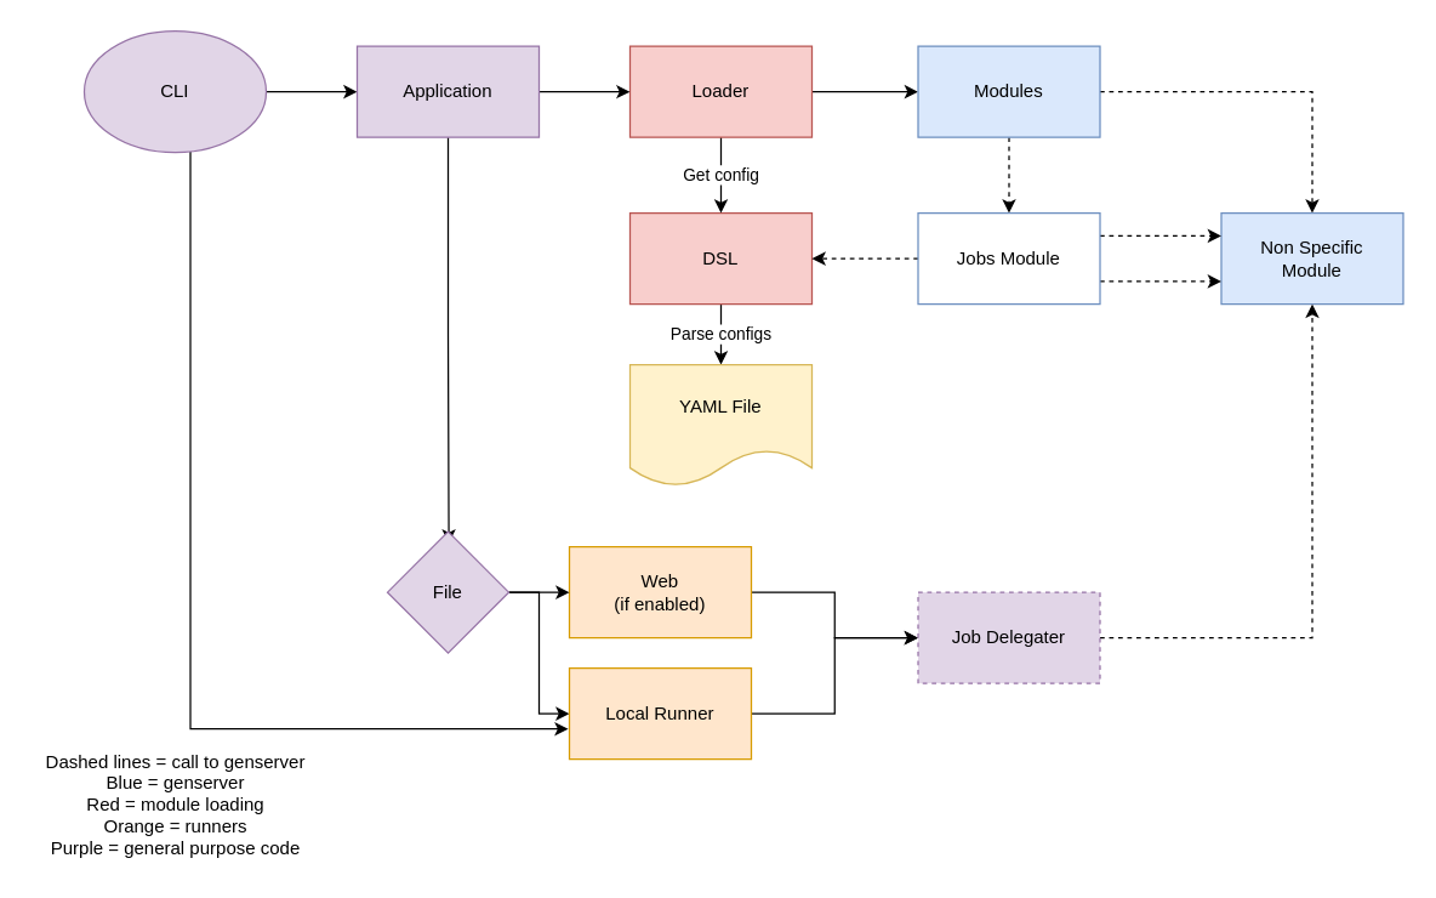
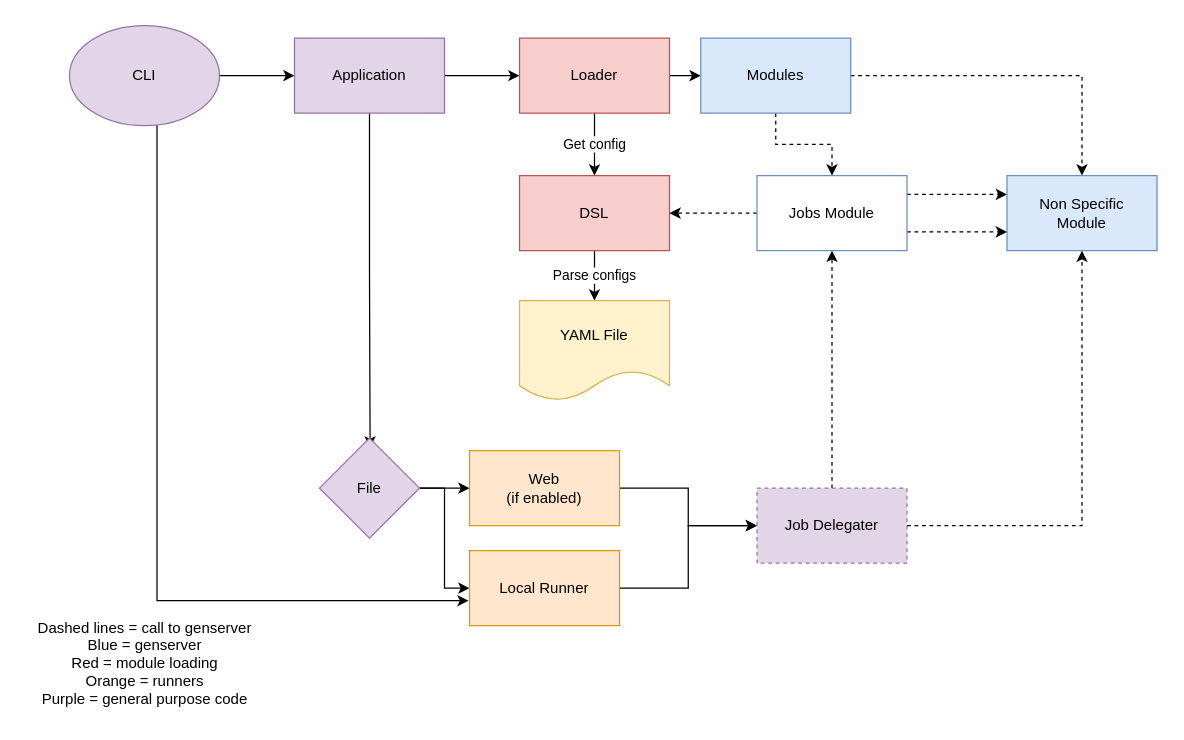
  <mxCell id="0" />
  <mxCell id="1" parent="0" />
  <mxCell id="2" style="edgeStyle=orthogonalEdgeStyle;rounded=0;orthogonalLoop=1;jettySize=auto;html=1;entryX=0;entryY=0.5;entryDx=0;entryDy=0;" edge="1" parent="1" source="3" target="31"><mxGeometry relative="1" as="geometry" /></mxCell>
  <mxCell id="3" value="Web&lt;br&gt;(if enabled)" style="whiteSpace=wrap;html=1;fillColor=#ffe6cc;strokeColor=#d79b00;" vertex="1" parent="1"><mxGeometry x="375" y="360" width="120" height="60" as="geometry" /></mxCell>
  <mxCell id="4" value="Parse configs" style="edgeStyle=orthogonalEdgeStyle;rounded=0;orthogonalLoop=1;jettySize=auto;html=1;" edge="1" parent="1" source="5" target="12"><mxGeometry relative="1" as="geometry" /></mxCell>
  <mxCell id="5" value="DSL" style="whiteSpace=wrap;html=1;fillColor=#f8cecc;strokeColor=#b85450;" vertex="1" parent="1"><mxGeometry x="415" y="140" width="120" height="60" as="geometry" /></mxCell>
  <mxCell id="6" value="Get config" style="edgeStyle=orthogonalEdgeStyle;rounded=0;orthogonalLoop=1;jettySize=auto;html=1;" edge="1" parent="1" source="8" target="5"><mxGeometry relative="1" as="geometry" /></mxCell>
  <mxCell id="7" style="edgeStyle=orthogonalEdgeStyle;rounded=0;orthogonalLoop=1;jettySize=auto;html=1;entryX=0;entryY=0.5;entryDx=0;entryDy=0;" edge="1" parent="1" source="8" target="11"><mxGeometry relative="1" as="geometry" /></mxCell>
  <mxCell id="8" value="Loader" style="whiteSpace=wrap;html=1;fillColor=#f8cecc;strokeColor=#b85450;" vertex="1" parent="1"><mxGeometry x="415" y="30" width="120" height="60" as="geometry" /></mxCell>
  <mxCell id="9" value="" style="edgeStyle=orthogonalEdgeStyle;rounded=0;orthogonalLoop=1;jettySize=auto;html=1;dashed=1;" edge="1" parent="1" source="11" target="28"><mxGeometry relative="1" as="geometry" /></mxCell>
  <mxCell id="10" style="edgeStyle=orthogonalEdgeStyle;rounded=0;orthogonalLoop=1;jettySize=auto;html=1;entryX=0.5;entryY=0;entryDx=0;entryDy=0;dashed=1;" edge="1" parent="1" source="11" target="24"><mxGeometry relative="1" as="geometry" /></mxCell>
- <mxCell id="11" value="Modules" style="whiteSpace=wrap;html=1;fillColor=#dae8fc;strokeColor=#6c8ebf;" vertex="1" parent="1"><mxGeometry x="605" y="30" width="120" height="60" as="geometry" /></mxCell>
+ <mxCell id="11" value="Modules" style="whiteSpace=wrap;html=1;fillColor=#dae8fc;strokeColor=#6c8ebf;" vertex="1" parent="1"><mxGeometry x="560" y="30" width="120" height="60" as="geometry" /></mxCell>
  <mxCell id="12" value="YAML File" style="shape=document;whiteSpace=wrap;html=1;boundedLbl=1;fillColor=#fff2cc;strokeColor=#d6b656;" vertex="1" parent="1"><mxGeometry x="415" y="240" width="120" height="80" as="geometry" /></mxCell>
  <mxCell id="13" style="edgeStyle=orthogonalEdgeStyle;rounded=0;orthogonalLoop=1;jettySize=auto;html=1;" edge="1" parent="1" source="15" target="18"><mxGeometry relative="1" as="geometry" /></mxCell>
  <mxCell id="14" style="edgeStyle=orthogonalEdgeStyle;rounded=0;orthogonalLoop=1;jettySize=auto;html=1;entryX=-0.006;entryY=0.667;entryDx=0;entryDy=0;entryPerimeter=0;" edge="1" parent="1" source="15" target="23"><mxGeometry relative="1" as="geometry"><Array as="points"><mxPoint x="125" y="480" /></Array></mxGeometry></mxCell>
  <mxCell id="15" value="CLI" style="ellipse;whiteSpace=wrap;html=1;fillColor=#e1d5e7;strokeColor=#9673a6;" vertex="1" parent="1"><mxGeometry x="55" y="20" width="120" height="80" as="geometry" /></mxCell>
  <mxCell id="16" style="edgeStyle=orthogonalEdgeStyle;rounded=0;orthogonalLoop=1;jettySize=auto;html=1;entryX=0.506;entryY=0.094;entryDx=0;entryDy=0;entryPerimeter=0;" edge="1" parent="1" source="18" target="21"><mxGeometry relative="1" as="geometry" /></mxCell>
  <mxCell id="17" style="edgeStyle=orthogonalEdgeStyle;rounded=0;orthogonalLoop=1;jettySize=auto;html=1;entryX=0;entryY=0.5;entryDx=0;entryDy=0;" edge="1" parent="1" source="18" target="8"><mxGeometry relative="1" as="geometry" /></mxCell>
  <mxCell id="18" value="Application" style="whiteSpace=wrap;html=1;fillColor=#e1d5e7;strokeColor=#9673a6;" vertex="1" parent="1"><mxGeometry x="235" y="30" width="120" height="60" as="geometry" /></mxCell>
  <mxCell id="19" style="edgeStyle=orthogonalEdgeStyle;rounded=0;orthogonalLoop=1;jettySize=auto;html=1;entryX=0;entryY=0.5;entryDx=0;entryDy=0;" edge="1" parent="1" source="21" target="23"><mxGeometry relative="1" as="geometry" /></mxCell>
  <mxCell id="20" style="edgeStyle=orthogonalEdgeStyle;rounded=0;orthogonalLoop=1;jettySize=auto;html=1;entryX=0;entryY=0.5;entryDx=0;entryDy=0;" edge="1" parent="1" source="21" target="3"><mxGeometry relative="1" as="geometry" /></mxCell>
  <mxCell id="21" value="File" style="rhombus;whiteSpace=wrap;html=1;fillColor=#e1d5e7;strokeColor=#9673a6;" vertex="1" parent="1"><mxGeometry x="255" y="350" width="80" height="80" as="geometry" /></mxCell>
  <mxCell id="22" style="edgeStyle=orthogonalEdgeStyle;rounded=0;orthogonalLoop=1;jettySize=auto;html=1;entryX=0;entryY=0.5;entryDx=0;entryDy=0;" edge="1" parent="1" source="23" target="31"><mxGeometry relative="1" as="geometry" /></mxCell>
  <mxCell id="23" value="Local Runner" style="whiteSpace=wrap;html=1;fillColor=#ffe6cc;strokeColor=#d79b00;" vertex="1" parent="1"><mxGeometry x="375" y="440" width="120" height="60" as="geometry" /></mxCell>
  <mxCell id="24" value="Non Specific&lt;br&gt;Module" style="whiteSpace=wrap;html=1;fillColor=#dae8fc;strokeColor=#6c8ebf;" vertex="1" parent="1"><mxGeometry x="805" y="140" width="120" height="60" as="geometry" /></mxCell>
  <mxCell id="25" style="edgeStyle=orthogonalEdgeStyle;rounded=0;orthogonalLoop=1;jettySize=auto;html=1;entryX=1;entryY=0.5;entryDx=0;entryDy=0;dashed=1;" edge="1" parent="1" source="28" target="5"><mxGeometry relative="1" as="geometry" /></mxCell>
  <mxCell id="26" style="edgeStyle=orthogonalEdgeStyle;rounded=0;orthogonalLoop=1;jettySize=auto;html=1;exitX=1;exitY=0.25;exitDx=0;exitDy=0;entryX=0;entryY=0.25;entryDx=0;entryDy=0;dashed=1;" edge="1" parent="1" source="28" target="24"><mxGeometry relative="1" as="geometry" /></mxCell>
  <mxCell id="27" style="edgeStyle=orthogonalEdgeStyle;rounded=0;orthogonalLoop=1;jettySize=auto;html=1;exitX=1;exitY=0.75;exitDx=0;exitDy=0;entryX=0;entryY=0.75;entryDx=0;entryDy=0;dashed=1;" edge="1" parent="1" source="28" target="24"><mxGeometry relative="1" as="geometry" /></mxCell>
  <mxCell id="28" value="Jobs Module" style="whiteSpace=wrap;html=1;fillColor=#ffffff;strokeColor=#6c8ebf;" vertex="1" parent="1"><mxGeometry x="605" y="140" width="120" height="60" as="geometry" /></mxCell>
+ <mxCell id="29" style="edgeStyle=orthogonalEdgeStyle;rounded=0;orthogonalLoop=1;jettySize=auto;html=1;entryX=0.5;entryY=1;entryDx=0;entryDy=0;dashed=1;" edge="1" parent="1" source="31" target="28"><mxGeometry relative="1" as="geometry" /></mxCell>
  <mxCell id="30" style="edgeStyle=orthogonalEdgeStyle;rounded=0;orthogonalLoop=1;jettySize=auto;html=1;entryX=0.5;entryY=1;entryDx=0;entryDy=0;dashed=1;" edge="1" parent="1" source="31" target="24"><mxGeometry relative="1" as="geometry" /></mxCell>
  <mxCell id="31" value="Job Delegater" style="whiteSpace=wrap;html=1;fillColor=#e1d5e7;strokeColor=#9673a6;dashed=1;" vertex="1" parent="1"><mxGeometry x="605" y="390" width="120" height="60" as="geometry" /></mxCell>
  <mxCell id="32" value="Dashed lines = call to genserver&lt;br&gt;Blue = genserver&lt;br&gt;Red = module loading&lt;br&gt;Orange = runners&lt;br&gt;Purple = general purpose code" style="text;html=1;align=center;verticalAlign=middle;resizable=0;points=[];autosize=1;" vertex="1" parent="1"><mxGeometry x="20" y="490" width="190" height="80" as="geometry" /></mxCell>
